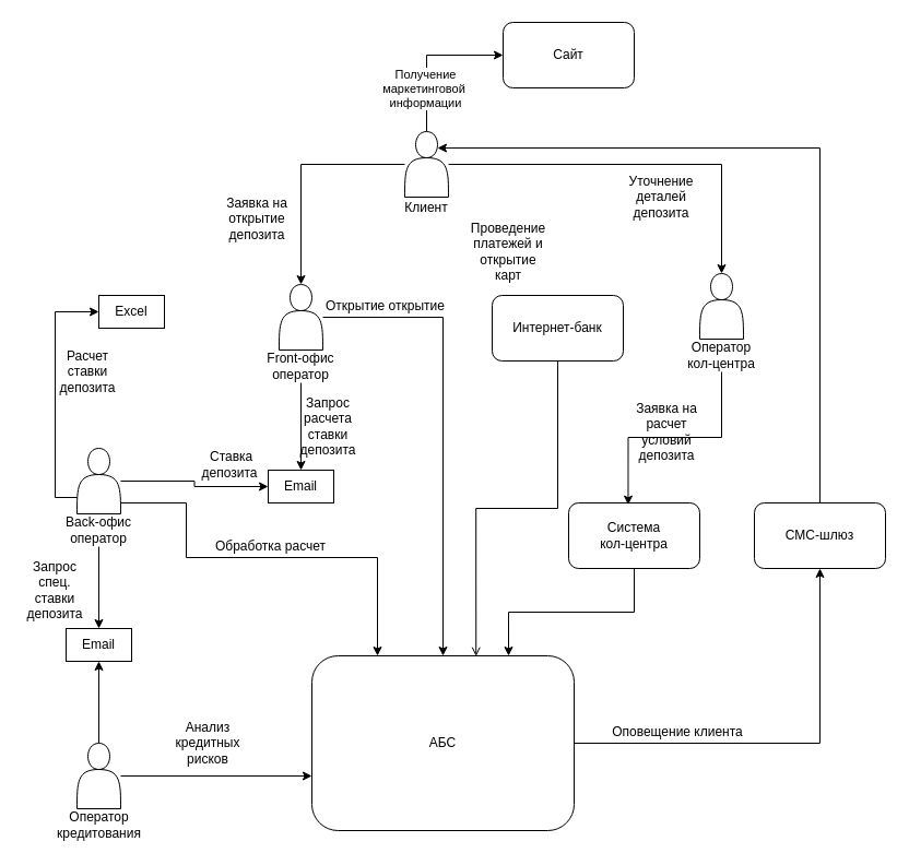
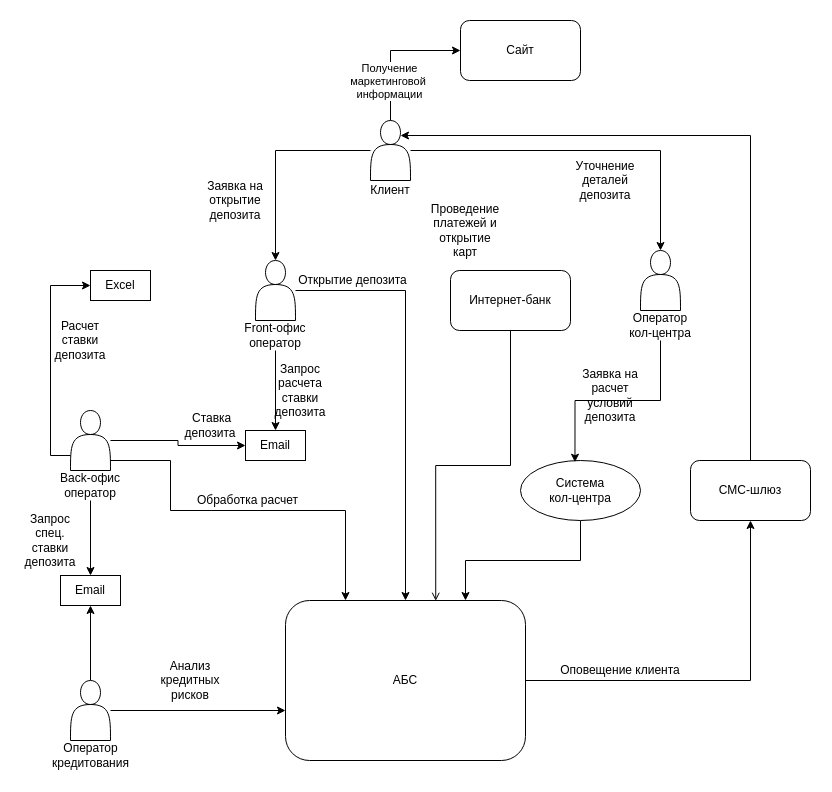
  <mxCell id="0" />
  <mxCell id="1" parent="0" />
  <mxCell id="2" style="edgeStyle=orthogonalEdgeStyle;rounded=0;orthogonalLoop=1;jettySize=auto;html=1;entryX=0.5;entryY=1;entryDx=0;entryDy=0;" parent="1" source="3" target="41" edge="1"><mxGeometry relative="1" as="geometry" /></mxCell>
  <mxCell id="3" value="АБС" style="rounded=1;whiteSpace=wrap;html=1;" parent="1" vertex="1"><mxGeometry x="285" y="600" width="240" height="160" as="geometry" /></mxCell>
  <mxCell id="4" style="edgeStyle=orthogonalEdgeStyle;rounded=0;orthogonalLoop=1;jettySize=auto;html=1;entryX=0.5;entryY=0;entryDx=0;entryDy=0;" parent="1" source="8" target="17" edge="1"><mxGeometry relative="1" as="geometry" /></mxCell>
  <mxCell id="5" style="edgeStyle=orthogonalEdgeStyle;rounded=0;orthogonalLoop=1;jettySize=auto;html=1;entryX=0.5;entryY=0;entryDx=0;entryDy=0;" parent="1" source="8" target="11" edge="1"><mxGeometry relative="1" as="geometry" /></mxCell>
  <mxCell id="6" style="edgeStyle=orthogonalEdgeStyle;rounded=0;orthogonalLoop=1;jettySize=auto;html=1;entryX=0;entryY=0.5;entryDx=0;entryDy=0;" edge="1" parent="1" source="8" target="44"><mxGeometry relative="1" as="geometry"><Array as="points"><mxPoint x="390" y="50" /></Array></mxGeometry></mxCell>
  <mxCell id="7" value="Получение&lt;div&gt;маркетинговой&amp;nbsp;&lt;/div&gt;&lt;div&gt;информации&lt;/div&gt;" style="edgeLabel;html=1;align=center;verticalAlign=middle;resizable=0;points=[];" vertex="1" connectable="0" parent="6"><mxGeometry x="-0.431" y="2" relative="1" as="geometry"><mxPoint as="offset" /></mxGeometry></mxCell>
  <mxCell id="8" value="" style="shape=actor;whiteSpace=wrap;html=1;" parent="1" vertex="1"><mxGeometry x="370" y="120" width="40" height="60" as="geometry" /></mxCell>
  <mxCell id="9" value="Клиент" style="text;html=1;align=center;verticalAlign=middle;whiteSpace=wrap;rounded=0;" parent="1" vertex="1"><mxGeometry x="370" y="180" width="40" height="20" as="geometry" /></mxCell>
  <mxCell id="10" style="edgeStyle=orthogonalEdgeStyle;rounded=0;orthogonalLoop=1;jettySize=auto;html=1;entryX=0.5;entryY=0;entryDx=0;entryDy=0;" parent="1" source="11" target="3" edge="1"><mxGeometry relative="1" as="geometry"><Array as="points"><mxPoint x="405" y="290" /></Array></mxGeometry></mxCell>
  <mxCell id="11" value="" style="shape=actor;whiteSpace=wrap;html=1;" parent="1" vertex="1"><mxGeometry x="255" y="260" width="40" height="60" as="geometry" /></mxCell>
  <mxCell id="12" style="edgeStyle=orthogonalEdgeStyle;rounded=0;orthogonalLoop=1;jettySize=auto;html=1;entryX=0.5;entryY=0;entryDx=0;entryDy=0;" parent="1" source="13" target="30" edge="1"><mxGeometry relative="1" as="geometry" /></mxCell>
  <mxCell id="13" value="Front-офис оператор" style="text;html=1;align=center;verticalAlign=middle;whiteSpace=wrap;rounded=0;" parent="1" vertex="1"><mxGeometry x="240" y="320" width="70" height="30" as="geometry" /></mxCell>
  <mxCell id="14" style="edgeStyle=orthogonalEdgeStyle;rounded=0;orthogonalLoop=1;jettySize=auto;html=1;entryX=0.5;entryY=1;entryDx=0;entryDy=0;" edge="1" parent="1" source="15" target="48"><mxGeometry relative="1" as="geometry" /></mxCell>
  <mxCell id="15" value="" style="shape=actor;whiteSpace=wrap;html=1;" parent="1" vertex="1"><mxGeometry x="70" y="680" width="40" height="60" as="geometry" /></mxCell>
  <mxCell id="16" value="Оператор кредитования" style="text;html=1;align=center;verticalAlign=middle;whiteSpace=wrap;rounded=0;" parent="1" vertex="1"><mxGeometry x="47.5" y="740" width="85" height="30" as="geometry" /></mxCell>
  <mxCell id="17" value="" style="shape=actor;whiteSpace=wrap;html=1;" parent="1" vertex="1"><mxGeometry x="640" y="250" width="40" height="60" as="geometry" /></mxCell>
  <mxCell id="18" value="Оператор&lt;div&gt;кол-центра&lt;/div&gt;" style="text;html=1;align=center;verticalAlign=middle;whiteSpace=wrap;rounded=0;" parent="1" vertex="1"><mxGeometry x="625" y="310" width="70" height="30" as="geometry" /></mxCell>
  <mxCell id="19" style="edgeStyle=orthogonalEdgeStyle;rounded=0;orthogonalLoop=1;jettySize=auto;html=1;entryX=0.25;entryY=0;entryDx=0;entryDy=0;" parent="1" source="20" target="3" edge="1"><mxGeometry relative="1" as="geometry"><Array as="points"><mxPoint x="170" y="460" /><mxPoint x="170" y="510" /><mxPoint x="345" y="510" /></Array></mxGeometry></mxCell>
  <mxCell id="20" value="" style="shape=actor;whiteSpace=wrap;html=1;" parent="1" vertex="1"><mxGeometry x="70" y="410" width="40" height="60" as="geometry" /></mxCell>
  <mxCell id="21" style="edgeStyle=orthogonalEdgeStyle;rounded=0;orthogonalLoop=1;jettySize=auto;html=1;entryX=0;entryY=0.5;entryDx=0;entryDy=0;exitX=0;exitY=0.75;exitDx=0;exitDy=0;" parent="1" source="20" target="32" edge="1"><mxGeometry relative="1" as="geometry"><Array as="points"><mxPoint x="50" y="455" /><mxPoint x="50" y="285" /></Array></mxGeometry></mxCell>
  <mxCell id="22" style="edgeStyle=orthogonalEdgeStyle;rounded=0;orthogonalLoop=1;jettySize=auto;html=1;" parent="1" source="23" target="48" edge="1"><mxGeometry relative="1" as="geometry" /></mxCell>
  <mxCell id="23" value="Back-офис оператор" style="text;html=1;align=center;verticalAlign=middle;whiteSpace=wrap;rounded=0;" parent="1" vertex="1"><mxGeometry x="55" y="470" width="70" height="30" as="geometry" /></mxCell>
  <mxCell id="24" value="&lt;div&gt;Уточнение деталей депозита&lt;/div&gt;" style="text;html=1;align=center;verticalAlign=middle;whiteSpace=wrap;rounded=0;" parent="1" vertex="1"><mxGeometry x="570" y="160" width="70" height="40" as="geometry" /></mxCell>
  <mxCell id="25" value="Заявка на открытие депозита" style="text;html=1;align=center;verticalAlign=middle;whiteSpace=wrap;rounded=0;" parent="1" vertex="1"><mxGeometry x="200" y="180" width="70" height="40" as="geometry" /></mxCell>
  <mxCell id="26" style="edgeStyle=orthogonalEdgeStyle;rounded=0;orthogonalLoop=1;jettySize=auto;html=1;entryX=0.75;entryY=0;entryDx=0;entryDy=0;" parent="1" source="27" target="3" edge="1"><mxGeometry relative="1" as="geometry" /></mxCell>
- <mxCell id="27" value="&lt;div&gt;Система&lt;/div&gt;кол-центра" style="rounded=1;whiteSpace=wrap;html=1;" parent="1" vertex="1"><mxGeometry x="520" y="460" width="120" height="60" as="geometry" /></mxCell>
+ <mxCell id="27" value="&lt;div&gt;Система&lt;/div&gt;кол-центра" style="ellipse;whiteSpace=wrap;html=1;" parent="1" vertex="1"><mxGeometry x="520" y="460" width="120" height="60" as="geometry" /></mxCell>
  <mxCell id="28" style="edgeStyle=orthogonalEdgeStyle;rounded=0;orthogonalLoop=1;jettySize=auto;html=1;entryX=0.454;entryY=0.029;entryDx=0;entryDy=0;entryPerimeter=0;" parent="1" source="18" target="27" edge="1"><mxGeometry relative="1" as="geometry" /></mxCell>
  <mxCell id="29" value="Заявка на расчет условий депозита" style="text;html=1;align=center;verticalAlign=middle;whiteSpace=wrap;rounded=0;" parent="1" vertex="1"><mxGeometry x="570" y="360" width="80" height="70" as="geometry" /></mxCell>
  <mxCell id="30" value="Email" style="rounded=0;whiteSpace=wrap;html=1;" parent="1" vertex="1"><mxGeometry x="245" y="430" width="60" height="30" as="geometry" /></mxCell>
  <mxCell id="31" value="Запрос расчета ставки депозита" style="text;html=1;align=center;verticalAlign=middle;whiteSpace=wrap;rounded=0;" parent="1" vertex="1"><mxGeometry x="270" y="360" width="60" height="60" as="geometry" /></mxCell>
  <mxCell id="32" value="Excel" style="rounded=0;whiteSpace=wrap;html=1;" parent="1" vertex="1"><mxGeometry x="90" y="270" width="60" height="30" as="geometry" /></mxCell>
  <mxCell id="33" value="Расчет ставки депозита" style="text;html=1;align=center;verticalAlign=middle;whiteSpace=wrap;rounded=0;" parent="1" vertex="1"><mxGeometry x="50" y="310" width="60" height="60" as="geometry" /></mxCell>
  <mxCell id="34" style="edgeStyle=orthogonalEdgeStyle;rounded=0;orthogonalLoop=1;jettySize=auto;html=1;" parent="1" source="20" target="30" edge="1"><mxGeometry relative="1" as="geometry"><Array as="points" /></mxGeometry></mxCell>
  <mxCell id="35" value="&amp;nbsp;Ставка депозита" style="text;html=1;align=center;verticalAlign=middle;whiteSpace=wrap;rounded=0;" parent="1" vertex="1"><mxGeometry x="180" y="410" width="60" height="30" as="geometry" /></mxCell>
  <mxCell id="36" value="Запрос спец. ставки депозита" style="text;html=1;align=center;verticalAlign=middle;whiteSpace=wrap;rounded=0;" parent="1" vertex="1"><mxGeometry x="20" y="510" width="60" height="60" as="geometry" /></mxCell>
  <mxCell id="37" style="edgeStyle=orthogonalEdgeStyle;rounded=0;orthogonalLoop=1;jettySize=auto;html=1;" parent="1" source="15" edge="1"><mxGeometry relative="1" as="geometry"><mxPoint x="285" y="710" as="targetPoint" /><Array as="points"><mxPoint x="284" y="710" /></Array></mxGeometry></mxCell>
  <mxCell id="38" value="Анализ кредитных рисков" style="text;html=1;align=center;verticalAlign=middle;whiteSpace=wrap;rounded=0;" parent="1" vertex="1"><mxGeometry x="160" y="660" width="60" height="40" as="geometry" /></mxCell>
  <mxCell id="39" value="Обработка расчет" style="text;html=1;align=center;verticalAlign=middle;whiteSpace=wrap;rounded=0;" parent="1" vertex="1"><mxGeometry x="185" y="490" width="125" height="20" as="geometry" /></mxCell>
- <mxCell id="40" value="Открытие открытие" style="text;html=1;align=center;verticalAlign=middle;whiteSpace=wrap;rounded=0;" parent="1" vertex="1"><mxGeometry x="295" y="270" width="115" height="20" as="geometry" /></mxCell>
+ <mxCell id="40" value="Открытие депозита" style="text;html=1;align=center;verticalAlign=middle;whiteSpace=wrap;rounded=0;" parent="1" vertex="1"><mxGeometry x="295" y="270" width="115" height="20" as="geometry" /></mxCell>
  <mxCell id="41" value="СМС-шлюз" style="rounded=1;whiteSpace=wrap;html=1;" parent="1" vertex="1"><mxGeometry x="690" y="460" width="120" height="60" as="geometry" /></mxCell>
  <mxCell id="42" style="edgeStyle=orthogonalEdgeStyle;rounded=0;orthogonalLoop=1;jettySize=auto;html=1;entryX=0.75;entryY=0.25;entryDx=0;entryDy=0;entryPerimeter=0;" parent="1" source="41" target="8" edge="1"><mxGeometry relative="1" as="geometry"><Array as="points"><mxPoint x="750" y="135" /></Array></mxGeometry></mxCell>
  <mxCell id="43" value="Оповещение клиента" style="text;html=1;align=center;verticalAlign=middle;whiteSpace=wrap;rounded=0;" parent="1" vertex="1"><mxGeometry x="540" y="660" width="160" height="20" as="geometry" /></mxCell>
  <mxCell id="44" value="Сайт" style="rounded=1;whiteSpace=wrap;html=1;" vertex="1" parent="1"><mxGeometry x="460" y="20" width="120" height="60" as="geometry" /></mxCell>
  <mxCell id="45" value="Интернет-банк" style="rounded=1;whiteSpace=wrap;html=1;" vertex="1" parent="1"><mxGeometry x="450" y="270" width="120" height="60" as="geometry" /></mxCell>
  <mxCell id="46" value="&lt;div&gt;Проведение платежей и открытие карт&lt;/div&gt;" style="text;html=1;align=center;verticalAlign=middle;whiteSpace=wrap;rounded=0;" vertex="1" parent="1"><mxGeometry x="430" y="210" width="70" height="40" as="geometry" /></mxCell>
  <mxCell id="47" style="edgeStyle=orthogonalEdgeStyle;rounded=0;orthogonalLoop=1;jettySize=auto;html=1;entryX=0.626;entryY=0.002;entryDx=0;entryDy=0;entryPerimeter=0;endArrow=open;" edge="1" parent="1" source="45" target="3"><mxGeometry relative="1" as="geometry" /></mxCell>
  <mxCell id="48" value="Email" style="rounded=0;whiteSpace=wrap;html=1;" vertex="1" parent="1"><mxGeometry x="60" y="575" width="60" height="30" as="geometry" /></mxCell>
